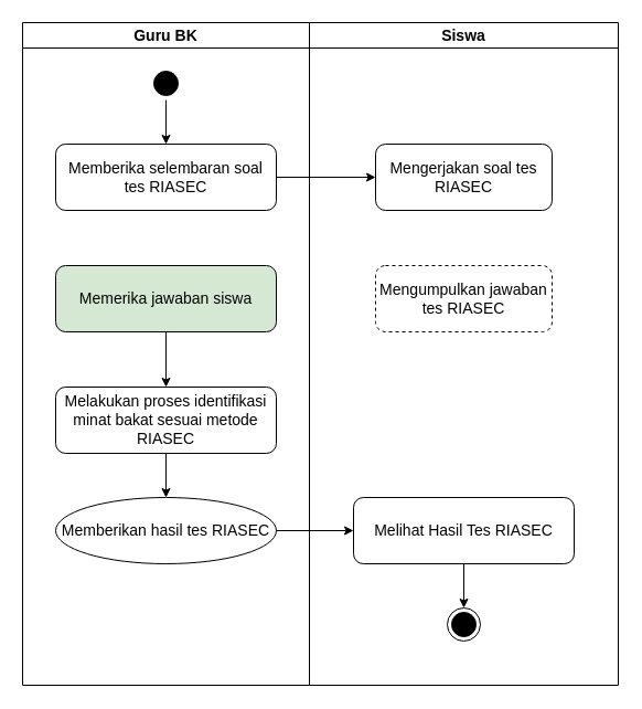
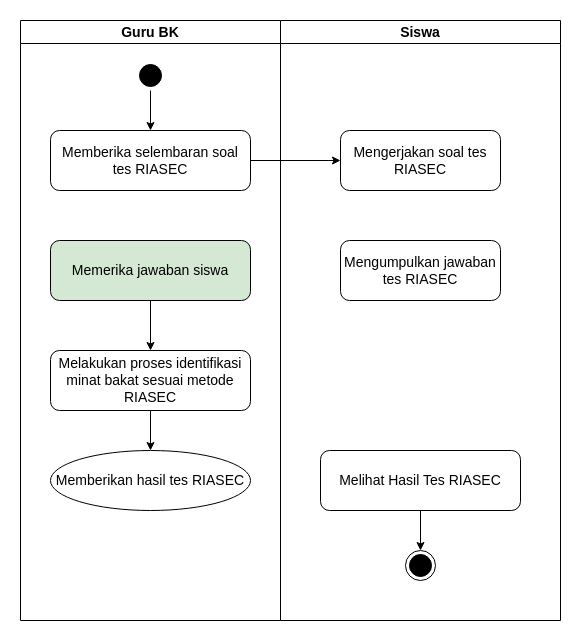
  <mxCell id="0" />
  <mxCell id="1" parent="0" />
  <mxCell id="2" value="&lt;font style=&quot;font-size: 14px;&quot;&gt;Guru BK&lt;/font&gt;" style="swimlane;whiteSpace=wrap;html=1;" vertex="1" parent="1"><mxGeometry x="20" y="20" width="260" height="600" as="geometry" /></mxCell>
  <mxCell id="3" value="" style="edgeStyle=orthogonalEdgeStyle;rounded=0;orthogonalLoop=1;jettySize=auto;html=1;" edge="1" parent="2" source="4" target="5"><mxGeometry relative="1" as="geometry" /></mxCell>
  <mxCell id="4" value="" style="ellipse;html=1;shape=startState;fillColor=#000000;strokeColor=#000000;" vertex="1" parent="2"><mxGeometry x="115" y="40" width="30" height="30" as="geometry" /></mxCell>
  <mxCell id="5" value="&lt;font style=&quot;font-size: 14px;&quot;&gt;Memberika selembaran soal tes RIASEC&lt;/font&gt;" style="rounded=1;whiteSpace=wrap;html=1;" vertex="1" parent="2"><mxGeometry x="30" y="110" width="200" height="60" as="geometry" /></mxCell>
  <mxCell id="6" value="" style="edgeStyle=orthogonalEdgeStyle;rounded=0;orthogonalLoop=1;jettySize=auto;html=1;" edge="1" parent="2" source="7" target="9"><mxGeometry relative="1" as="geometry" /></mxCell>
  <mxCell id="7" value="&lt;span style=&quot;font-size: 14px;&quot;&gt;Memerika jawaban siswa&lt;/span&gt;" style="rounded=1;whiteSpace=wrap;html=1;fillColor=#d5e8d4;" vertex="1" parent="2"><mxGeometry x="30" y="220" width="200" height="60" as="geometry" /></mxCell>
  <mxCell id="8" value="" style="edgeStyle=orthogonalEdgeStyle;rounded=0;orthogonalLoop=1;jettySize=auto;html=1;" edge="1" parent="2" source="9" target="10"><mxGeometry relative="1" as="geometry" /></mxCell>
  <mxCell id="9" value="&lt;span style=&quot;font-size: 14px;&quot;&gt;Melakukan proses identifikasi minat bakat sesuai metode RIASEC&lt;/span&gt;" style="rounded=1;whiteSpace=wrap;html=1;" vertex="1" parent="2"><mxGeometry x="30" y="330" width="200" height="60" as="geometry" /></mxCell>
  <mxCell id="10" value="&lt;span style=&quot;font-size: 14px;&quot;&gt;Memberikan hasil tes RIASEC&lt;/span&gt;" style="ellipse;whiteSpace=wrap;html=1;" vertex="1" parent="2"><mxGeometry x="30" y="430" width="200" height="60" as="geometry" /></mxCell>
  <mxCell id="11" value="&lt;font style=&quot;font-size: 14px;&quot;&gt;Siswa&lt;/font&gt;" style="swimlane;whiteSpace=wrap;html=1;" vertex="1" parent="1"><mxGeometry x="280" y="20" width="280" height="600" as="geometry" /></mxCell>
  <mxCell id="12" value="" style="ellipse;html=1;shape=endState;fillColor=#000000;strokeColor=#000000;" vertex="1" parent="11"><mxGeometry x="125" y="530" width="30" height="30" as="geometry" /></mxCell>
  <mxCell id="13" value="&lt;span style=&quot;font-size: 14px;&quot;&gt;Mengerjakan soal tes RIASEC&lt;/span&gt;" style="rounded=1;whiteSpace=wrap;html=1;" vertex="1" parent="11"><mxGeometry x="60" y="110" width="160" height="60" as="geometry" /></mxCell>
- <mxCell id="14" value="&lt;span style=&quot;font-size: 14px;&quot;&gt;Mengumpulkan jawaban tes RIASEC&lt;/span&gt;" style="rounded=1;whiteSpace=wrap;html=1;dashed=1;" vertex="1" parent="11"><mxGeometry x="60" y="220" width="160" height="60" as="geometry" /></mxCell>
+ <mxCell id="14" value="&lt;span style=&quot;font-size: 14px;&quot;&gt;Mengumpulkan jawaban tes RIASEC&lt;/span&gt;" style="rounded=1;whiteSpace=wrap;html=1;" vertex="1" parent="11"><mxGeometry x="60" y="220" width="160" height="60" as="geometry" /></mxCell>
  <mxCell id="15" value="" style="edgeStyle=orthogonalEdgeStyle;rounded=0;orthogonalLoop=1;jettySize=auto;html=1;" edge="1" parent="11" source="16" target="12"><mxGeometry relative="1" as="geometry" /></mxCell>
  <mxCell id="16" value="&lt;span style=&quot;font-size: 14px;&quot;&gt;Melihat Hasil Tes RIASEC&lt;/span&gt;" style="rounded=1;whiteSpace=wrap;html=1;" vertex="1" parent="11"><mxGeometry x="40" y="430" width="200" height="60" as="geometry" /></mxCell>
  <mxCell id="17" value="" style="edgeStyle=orthogonalEdgeStyle;rounded=0;orthogonalLoop=1;jettySize=auto;html=1;" edge="1" parent="1" source="5" target="13"><mxGeometry relative="1" as="geometry" /></mxCell>
- <mxCell id="18" value="" style="edgeStyle=orthogonalEdgeStyle;rounded=0;orthogonalLoop=1;jettySize=auto;html=1;" edge="1" parent="1" source="10" target="16"><mxGeometry relative="1" as="geometry" /></mxCell>
